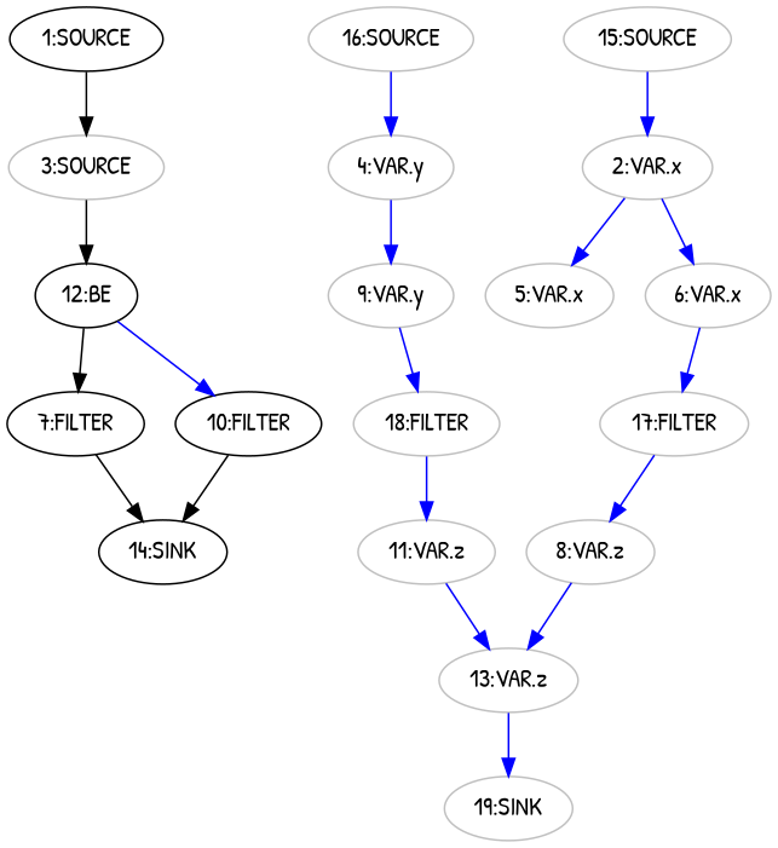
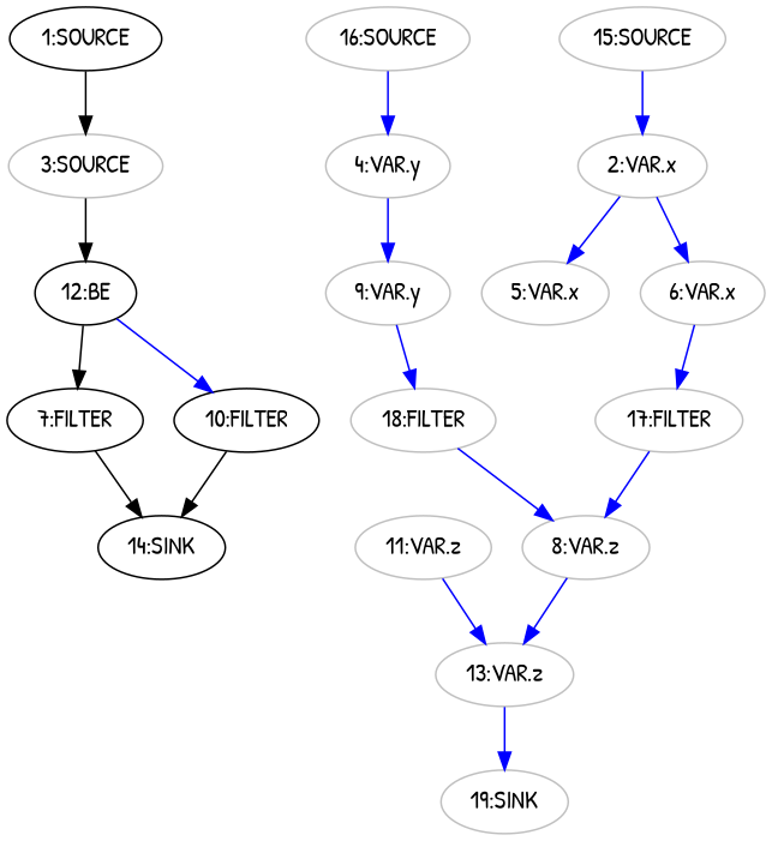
  digraph {
    fontname="Patrick Hand"
    node [fontname="Patrick Hand" color=grey]
    edge [color=blue fontname="Patrick Hand"]
    n1 [label="12:BE" color=""]
    n2 [label="7:FILTER" color=""]
    n3 [label="10:FILTER" color=""]
    n4 [label="14:SINK" color=""]
    n5 [label="1:SOURCE" color=""]
    n6 [label="3:SOURCE"]
    n7 [label="2:VAR.x"]
    n8 [label="5:VAR.x"]
    n9 [label="6:VAR.x"]
    n10 [label="17:FILTER"]
    n11 [label="4:VAR.y"]
    n12 [label="9:VAR.y"]
    n13 [label="18:FILTER"]
    n14 [label="8:VAR.z"]
    n15 [label="13:VAR.z"]
    n16 [label="19:SINK"]
    n17 [label="11:VAR.z"]
    n18 [label="15:SOURCE"]
    n19 [label="16:SOURCE"]
    n1 -> n2 [color=black]
    n1 -> n3
    n2 -> n4 [color=black]
    n3 -> n4 [color=black]
    n5 -> n6 [color=black]
    n6 -> n1 [color=black]
    n7 -> n8
    n7 -> n9
    n9 -> n10
    n10 -> n14
    n11 -> n12
    n12 -> n13
-   n13 -> n17
+   n13 -> n14
    n14 -> n15
    n15 -> n16
    n17 -> n15
    n18 -> n7
    n19 -> n11
  }
